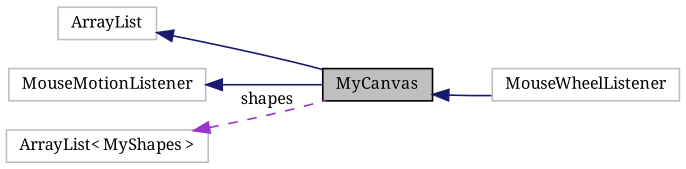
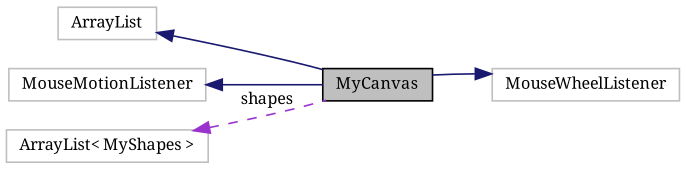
  digraph {
    fontname="Noto Serif"
    rankdir=LR
    node [color=grey75 fillcolor=white fontname="Noto Serif" fontsize=10 shape=record style=filled]
    edge [color=midnightblue dir=back fontname="Noto Serif" fontsize=10 labelfontname=Helvetica labelfontsize=10 style=solid]
    n1 [color=black fillcolor=grey75 fontcolor=black height=0.2 label=MyCanvas width=0.4]
    n2 [height=0.2 label=ArrayList width=0.4]
    n3 [height=0.2 label=MouseMotionListener width=0.4]
    n4 [height=0.2 label=MouseWheelListener width=0.4]
    n5 [height=0.2 label="ArrayList\< MyShapes \>" width=0.4]
    n2 -> n1
    n3 -> n1
-   n1 -> n4
+   n4 -> n1
    n5 -> n1 [color=darkorchid3 label=" shapes" style=dashed]
  }
